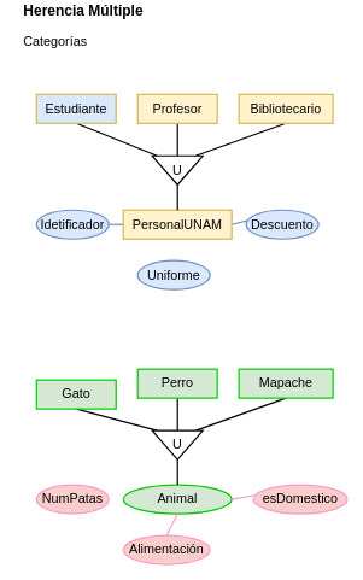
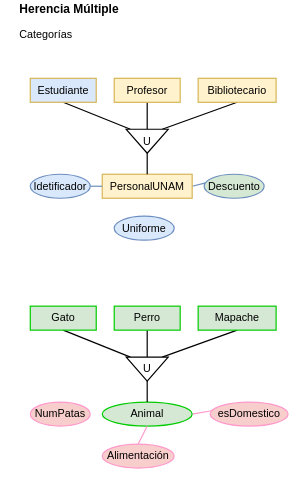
  <mxCell id="0" />
  <mxCell id="1" parent="0" />
  <mxCell id="2" value="&lt;font&gt;&lt;span style=&quot;font-size: 20px&quot;&gt;&lt;b&gt;Herencia Múltiple&lt;/b&gt;&lt;/span&gt;&lt;br&gt;&lt;div style=&quot;text-align: left&quot;&gt;&lt;span&gt;&lt;font style=&quot;font-size: 18px&quot;&gt;&lt;br&gt;&lt;/font&gt;&lt;/span&gt;&lt;/div&gt;&lt;div style=&quot;text-align: left&quot;&gt;Categorías&lt;/div&gt;&lt;/font&gt;" style="text;html=1;strokeColor=none;fillColor=none;align=center;verticalAlign=middle;whiteSpace=wrap;rounded=0;fontSize=18;" vertex="1" parent="1"><mxGeometry x="20" y="20" width="190" height="30" as="geometry" /></mxCell>
  <mxCell id="3" style="rounded=0;orthogonalLoop=1;jettySize=auto;html=1;exitX=1;exitY=0.5;exitDx=0;exitDy=0;entryX=0.04;entryY=0.35;entryDx=0;entryDy=0;entryPerimeter=0;fontSize=18;endArrow=none;endFill=0;strokeWidth=2;fillColor=#dae8fc;strokeColor=#6c8ebf;" edge="1" parent="1" source="4" target="13"><mxGeometry relative="1" as="geometry" /></mxCell>
  <mxCell id="4" value="&lt;span style=&quot;font-size: 18px&quot;&gt;PersonalUNAM&lt;/span&gt;" style="whiteSpace=wrap;html=1;align=center;strokeWidth=2;fillColor=#fff2cc;strokeColor=#d6b656;" vertex="1" parent="1"><mxGeometry x="170" y="290" width="150" height="40" as="geometry" /></mxCell>
  <mxCell id="5" style="edgeStyle=none;rounded=0;orthogonalLoop=1;jettySize=auto;html=1;exitX=0.5;exitY=1;exitDx=0;exitDy=0;entryX=0;entryY=0.143;entryDx=0;entryDy=0;entryPerimeter=0;fontSize=18;endArrow=none;endFill=0;strokeWidth=2;" edge="1" parent="1" source="6" target="12"><mxGeometry relative="1" as="geometry" /></mxCell>
  <mxCell id="6" value="&lt;span style=&quot;font-size: 18px&quot;&gt;Bibliotecario&lt;/span&gt;" style="whiteSpace=wrap;html=1;align=center;strokeWidth=2;fillColor=#fff2cc;strokeColor=#d6b656;" vertex="1" parent="1"><mxGeometry x="330" y="130" width="130" height="40" as="geometry" /></mxCell>
  <mxCell id="7" style="edgeStyle=none;rounded=0;orthogonalLoop=1;jettySize=auto;html=1;exitX=0.5;exitY=1;exitDx=0;exitDy=0;entryX=0;entryY=0.5;entryDx=0;entryDy=0;fontSize=18;endArrow=none;endFill=0;strokeWidth=2;" edge="1" parent="1" source="8" target="12"><mxGeometry relative="1" as="geometry" /></mxCell>
  <mxCell id="8" value="&lt;span style=&quot;font-size: 18px&quot;&gt;Profesor&lt;/span&gt;" style="whiteSpace=wrap;html=1;align=center;strokeWidth=2;fillColor=#fff2cc;strokeColor=#d6b656;" vertex="1" parent="1"><mxGeometry x="190" y="130" width="110" height="40" as="geometry" /></mxCell>
  <mxCell id="9" style="edgeStyle=none;rounded=0;orthogonalLoop=1;jettySize=auto;html=1;exitX=0.5;exitY=1;exitDx=0;exitDy=0;entryX=0;entryY=0.9;entryDx=0;entryDy=0;entryPerimeter=0;fontSize=18;endArrow=none;endFill=0;strokeWidth=2;" edge="1" parent="1" source="10" target="12"><mxGeometry relative="1" as="geometry" /></mxCell>
  <mxCell id="10" value="&lt;span style=&quot;font-size: 18px&quot;&gt;Estudiante&lt;/span&gt;" style="whiteSpace=wrap;html=1;align=center;strokeWidth=2;fillColor=#dae8fc;strokeColor=#d6b656;" vertex="1" parent="1"><mxGeometry x="50" y="130" width="110" height="40" as="geometry" /></mxCell>
  <mxCell id="11" style="edgeStyle=none;rounded=0;orthogonalLoop=1;jettySize=auto;html=1;exitX=1;exitY=0.5;exitDx=0;exitDy=0;entryX=0.5;entryY=0;entryDx=0;entryDy=0;fontSize=18;endArrow=none;endFill=0;strokeWidth=2;" edge="1" parent="1" source="12" target="4"><mxGeometry relative="1" as="geometry" /></mxCell>
  <mxCell id="12" value="" style="triangle;whiteSpace=wrap;html=1;rotation=90;strokeWidth=2;" vertex="1" parent="1"><mxGeometry x="225" y="200" width="40" height="70" as="geometry" /></mxCell>
- <mxCell id="13" value="&lt;font style=&quot;font-size: 18px&quot;&gt;Descuento&lt;/font&gt;" style="ellipse;whiteSpace=wrap;html=1;align=center;strokeWidth=2;fillColor=#dae8fc;strokeColor=#6c8ebf;" vertex="1" parent="1"><mxGeometry x="340" y="290" width="100" height="40" as="geometry" /></mxCell>
+ <mxCell id="13" value="&lt;font style=&quot;font-size: 18px&quot;&gt;Descuento&lt;/font&gt;" style="ellipse;whiteSpace=wrap;html=1;align=center;strokeWidth=2;fillColor=#d5e8d4;strokeColor=#6c8ebf;" vertex="1" parent="1"><mxGeometry x="340" y="290" width="100" height="40" as="geometry" /></mxCell>
  <mxCell id="14" value="&lt;span style=&quot;font-size: 18px&quot;&gt;Uniforme&lt;/span&gt;" style="ellipse;whiteSpace=wrap;html=1;align=center;strokeWidth=2;fillColor=#dae8fc;strokeColor=#6c8ebf;" vertex="1" parent="1"><mxGeometry x="190" y="360" width="100" height="40" as="geometry" /></mxCell>
  <mxCell id="15" style="edgeStyle=none;rounded=0;orthogonalLoop=1;jettySize=auto;html=1;exitX=1;exitY=0.5;exitDx=0;exitDy=0;entryX=0;entryY=0.5;entryDx=0;entryDy=0;fontSize=18;endArrow=none;endFill=0;strokeWidth=2;fillColor=#dae8fc;strokeColor=#6c8ebf;" edge="1" parent="1" source="16" target="4"><mxGeometry relative="1" as="geometry" /></mxCell>
  <mxCell id="16" value="&lt;span style=&quot;font-size: 18px&quot;&gt;Idetificador&lt;/span&gt;" style="ellipse;whiteSpace=wrap;html=1;align=center;strokeWidth=2;fillColor=#dae8fc;strokeColor=#6c8ebf;" vertex="1" parent="1"><mxGeometry x="50" y="290" width="100" height="40" as="geometry" /></mxCell>
  <mxCell id="17" value="&lt;font style=&quot;font-size: 18px&quot;&gt;U&lt;/font&gt;" style="text;html=1;strokeColor=none;fillColor=none;align=center;verticalAlign=middle;whiteSpace=wrap;rounded=0;fontSize=18;" vertex="1" parent="1"><mxGeometry x="230" y="220" width="30" height="30" as="geometry" /></mxCell>
  <mxCell id="18" style="rounded=0;orthogonalLoop=1;jettySize=auto;html=1;exitX=1;exitY=0.5;exitDx=0;exitDy=0;entryX=0.04;entryY=0.35;entryDx=0;entryDy=0;entryPerimeter=0;fontSize=18;endArrow=none;endFill=0;strokeWidth=2;fillColor=#f8cecc;strokeColor=#FF99CC;" edge="1" parent="1" source="19" target="28"><mxGeometry relative="1" as="geometry" /></mxCell>
  <mxCell id="19" value="&lt;span style=&quot;font-size: 18px&quot;&gt;Animal&lt;/span&gt;" style="ellipse;whiteSpace=wrap;html=1;align=center;strokeWidth=2;fillColor=#d5e8d4;strokeColor=#00CC00;" vertex="1" parent="1"><mxGeometry x="170" y="670" width="150" height="40" as="geometry" /></mxCell>
  <mxCell id="20" style="edgeStyle=none;rounded=0;orthogonalLoop=1;jettySize=auto;html=1;exitX=0.5;exitY=1;exitDx=0;exitDy=0;entryX=0;entryY=0.143;entryDx=0;entryDy=0;entryPerimeter=0;fontSize=18;endArrow=none;endFill=0;strokeWidth=2;" edge="1" parent="1" source="21" target="27"><mxGeometry relative="1" as="geometry" /></mxCell>
  <mxCell id="21" value="&lt;span style=&quot;font-size: 18px&quot;&gt;Mapache&lt;/span&gt;" style="whiteSpace=wrap;html=1;align=center;strokeWidth=2;fillColor=#d5e8d4;strokeColor=#00CC00;" vertex="1" parent="1"><mxGeometry x="330" y="510" width="130" height="40" as="geometry" /></mxCell>
  <mxCell id="22" style="edgeStyle=none;rounded=0;orthogonalLoop=1;jettySize=auto;html=1;exitX=0.5;exitY=1;exitDx=0;exitDy=0;entryX=0;entryY=0.5;entryDx=0;entryDy=0;fontSize=18;endArrow=none;endFill=0;strokeWidth=2;" edge="1" parent="1" source="23" target="27"><mxGeometry relative="1" as="geometry" /></mxCell>
  <mxCell id="23" value="&lt;span style=&quot;font-size: 18px&quot;&gt;Perro&lt;/span&gt;" style="whiteSpace=wrap;html=1;align=center;strokeWidth=2;fillColor=#d5e8d4;strokeColor=#00CC00;" vertex="1" parent="1"><mxGeometry x="190" y="510" width="110" height="40" as="geometry" /></mxCell>
  <mxCell id="24" style="edgeStyle=none;rounded=0;orthogonalLoop=1;jettySize=auto;html=1;exitX=0.5;exitY=1;exitDx=0;exitDy=0;entryX=0;entryY=0.9;entryDx=0;entryDy=0;entryPerimeter=0;fontSize=18;endArrow=none;endFill=0;strokeWidth=2;" edge="1" parent="1" source="25" target="27"><mxGeometry relative="1" as="geometry" /></mxCell>
- <mxCell id="25" value="&lt;span style=&quot;font-size: 18px&quot;&gt;Gato&lt;/span&gt;" style="whiteSpace=wrap;html=1;align=center;strokeWidth=2;fillColor=#d5e8d4;strokeColor=#00CC00;" vertex="1" parent="1"><mxGeometry x="50" y="525" width="110" height="40" as="geometry" /></mxCell>
+ <mxCell id="25" value="&lt;span style=&quot;font-size: 18px&quot;&gt;Gato&lt;/span&gt;" style="whiteSpace=wrap;html=1;align=center;strokeWidth=2;fillColor=#d5e8d4;strokeColor=#00CC00;" vertex="1" parent="1"><mxGeometry x="50" y="510" width="110" height="40" as="geometry" /></mxCell>
  <mxCell id="26" style="edgeStyle=none;rounded=0;orthogonalLoop=1;jettySize=auto;html=1;exitX=1;exitY=0.5;exitDx=0;exitDy=0;entryX=0.5;entryY=0;entryDx=0;entryDy=0;fontSize=18;endArrow=none;endFill=0;strokeWidth=2;" edge="1" parent="1" source="27" target="19"><mxGeometry relative="1" as="geometry" /></mxCell>
  <mxCell id="27" value="" style="triangle;whiteSpace=wrap;html=1;rotation=90;strokeWidth=2;" vertex="1" parent="1"><mxGeometry x="225" y="580" width="40" height="70" as="geometry" /></mxCell>
  <mxCell id="28" value="&lt;span style=&quot;font-size: 18px&quot;&gt;esDomestico&lt;/span&gt;" style="ellipse;whiteSpace=wrap;html=1;align=center;strokeWidth=2;fillColor=#f8cecc;strokeColor=#FF99CC;" vertex="1" parent="1"><mxGeometry x="350" y="670" width="130" height="40" as="geometry" /></mxCell>
  <mxCell id="29" style="edgeStyle=none;rounded=0;orthogonalLoop=1;jettySize=auto;html=1;exitX=0.5;exitY=0;exitDx=0;exitDy=0;entryX=0.5;entryY=1;entryDx=0;entryDy=0;fontSize=18;endArrow=none;endFill=0;strokeWidth=2;fillColor=#f8cecc;strokeColor=#FF99CC;" edge="1" parent="1" source="30" target="19"><mxGeometry relative="1" as="geometry" /></mxCell>
  <mxCell id="30" value="&lt;span style=&quot;font-size: 18px&quot;&gt;Alimentación&lt;/span&gt;" style="ellipse;whiteSpace=wrap;html=1;align=center;strokeWidth=2;fillColor=#f8cecc;strokeColor=#FF99CC;" vertex="1" parent="1"><mxGeometry x="170" y="740" width="120" height="40" as="geometry" /></mxCell>
  <mxCell id="31" value="&lt;span style=&quot;font-size: 18px&quot;&gt;NumPatas&lt;/span&gt;" style="ellipse;whiteSpace=wrap;html=1;align=center;strokeWidth=2;fillColor=#f8cecc;strokeColor=#FF99CC;" vertex="1" parent="1"><mxGeometry x="50" y="670" width="100" height="40" as="geometry" /></mxCell>
  <mxCell id="32" value="&lt;font style=&quot;font-size: 18px&quot;&gt;U&lt;/font&gt;" style="text;html=1;strokeColor=none;fillColor=none;align=center;verticalAlign=middle;whiteSpace=wrap;rounded=0;fontSize=18;" vertex="1" parent="1"><mxGeometry x="230" y="600" width="30" height="30" as="geometry" /></mxCell>
